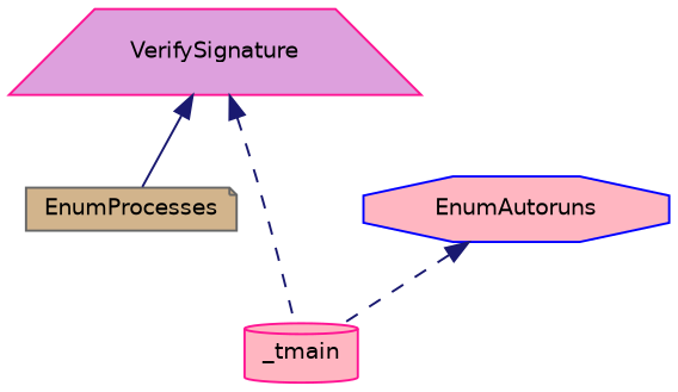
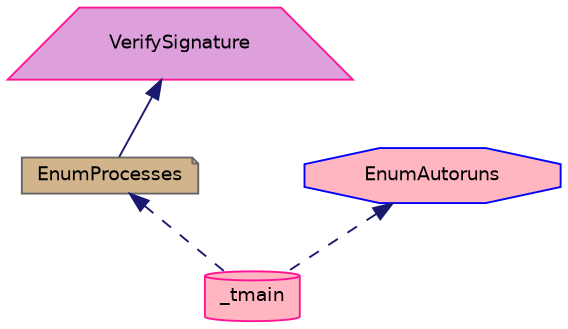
  digraph {
    rankdir=TB
    node [color=deeppink fillcolor=lightpink fontname=Helvetica fontsize=10 style=filled]
    edge [color=midnightblue dir=back fontname=Helvetica fontsize=10 labelfontname=Helvetica labelfontsize=10 style=dashed]
    n1 [fillcolor=plum height=0.2 label=VerifySignature shape=trapezium width=0.4]
    n2 [color=gray40 fillcolor=tan height=0.2 label=EnumProcesses shape=note width=0.4]
    n3 [color=blue height=0.2 label=EnumAutoruns shape=octagon width=0.4]
    n4 [height=0.2 label=_tmain shape=cylinder width=0.4]
    n1 -> n2 [style=solid]
-   n1 -> n4
+   n2 -> n4
    n3 -> n4
  }
